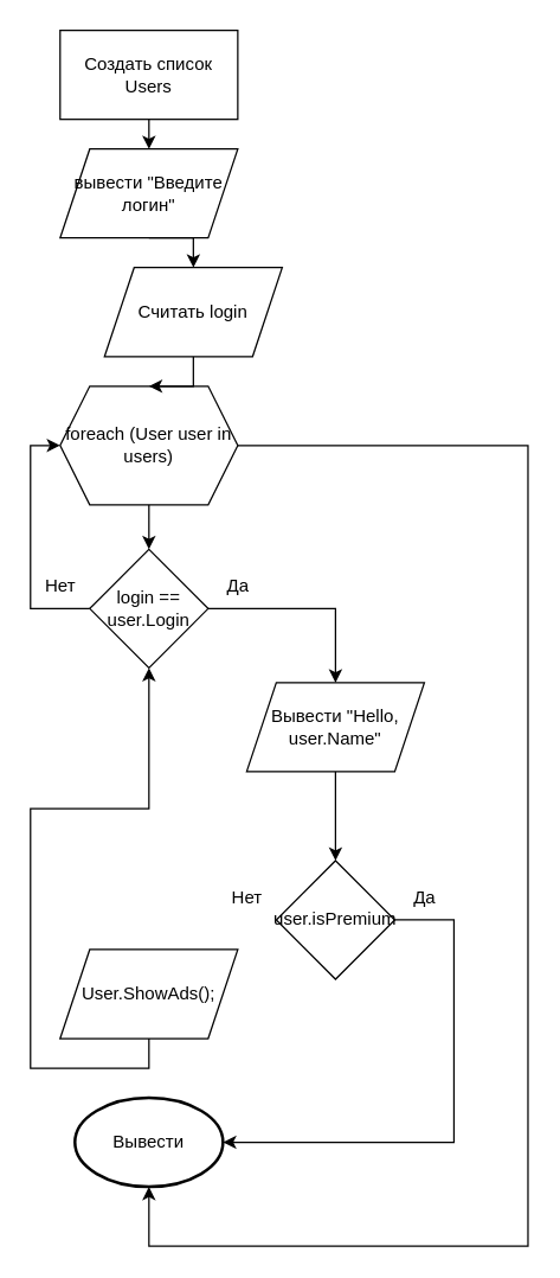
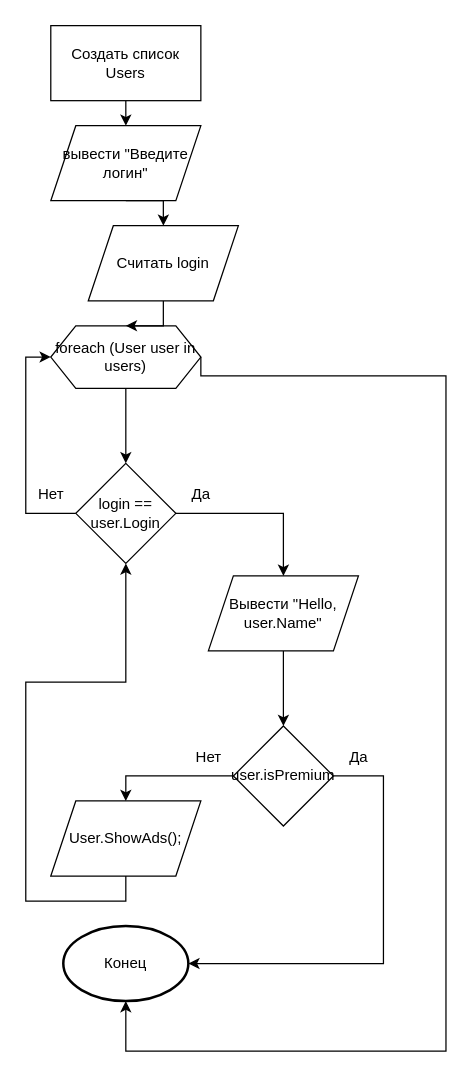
  <mxCell id="0" />
  <mxCell id="1" parent="0" />
- <mxCell id="2" value="Вывести" style="strokeWidth=2;html=1;shape=mxgraph.flowchart.start_1;whiteSpace=wrap;" vertex="1" parent="1"><mxGeometry x="50" y="740" width="100" height="60" as="geometry" /></mxCell>
+ <mxCell id="2" value="Конец" style="strokeWidth=2;html=1;shape=mxgraph.flowchart.start_1;whiteSpace=wrap;" vertex="1" parent="1"><mxGeometry x="50" y="740" width="100" height="60" as="geometry" /></mxCell>
  <mxCell id="3" style="edgeStyle=orthogonalEdgeStyle;rounded=0;orthogonalLoop=1;jettySize=auto;html=1;exitX=0.5;exitY=1;exitDx=0;exitDy=0;entryX=0.5;entryY=0;entryDx=0;entryDy=0;" edge="1" parent="1" source="4" target="6"><mxGeometry relative="1" as="geometry" /></mxCell>
  <mxCell id="4" value="Создать список Users" style="rounded=0;whiteSpace=wrap;html=1;" vertex="1" parent="1"><mxGeometry x="40" y="20" width="120" height="60" as="geometry" /></mxCell>
  <mxCell id="5" style="edgeStyle=orthogonalEdgeStyle;rounded=0;orthogonalLoop=1;jettySize=auto;html=1;exitX=0.5;exitY=1;exitDx=0;exitDy=0;entryX=0.5;entryY=0;entryDx=0;entryDy=0;" edge="1" parent="1" source="6" target="11"><mxGeometry relative="1" as="geometry" /></mxCell>
  <mxCell id="6" value="вывести &quot;Введите логин&quot;" style="shape=parallelogram;perimeter=parallelogramPerimeter;whiteSpace=wrap;html=1;fixedSize=1;" vertex="1" parent="1"><mxGeometry x="40" y="100" width="120" height="60" as="geometry" /></mxCell>
  <mxCell id="7" value="" style="edgeStyle=orthogonalEdgeStyle;rounded=0;orthogonalLoop=1;jettySize=auto;html=1;" edge="1" parent="1" source="9" target="14"><mxGeometry relative="1" as="geometry" /></mxCell>
  <mxCell id="8" style="edgeStyle=orthogonalEdgeStyle;rounded=0;orthogonalLoop=1;jettySize=auto;html=1;exitX=1;exitY=0.5;exitDx=0;exitDy=0;entryX=0.5;entryY=1;entryDx=0;entryDy=0;entryPerimeter=0;" edge="1" parent="1" source="9" target="2"><mxGeometry relative="1" as="geometry"><mxPoint x="446" y="620" as="targetPoint" /><Array as="points"><mxPoint x="356" y="300" /><mxPoint x="356" y="840" /><mxPoint x="100" y="840" /></Array></mxGeometry></mxCell>
- <mxCell id="9" value="foreach (User user in users)" style="shape=hexagon;perimeter=hexagonPerimeter2;whiteSpace=wrap;html=1;fixedSize=1;" vertex="1" parent="1"><mxGeometry x="40" y="260" width="120" height="80" as="geometry" /></mxCell>
+ <mxCell id="9" value="foreach (User user in users)" style="shape=hexagon;perimeter=hexagonPerimeter2;whiteSpace=wrap;html=1;fixedSize=1;" vertex="1" parent="1"><mxGeometry x="40" y="260" width="120" height="50" as="geometry" /></mxCell>
  <mxCell id="10" value="" style="edgeStyle=orthogonalEdgeStyle;rounded=0;orthogonalLoop=1;jettySize=auto;html=1;" edge="1" parent="1" source="11" target="9"><mxGeometry relative="1" as="geometry" /></mxCell>
  <mxCell id="11" value="Считать login" style="shape=parallelogram;perimeter=parallelogramPerimeter;whiteSpace=wrap;html=1;fixedSize=1;" vertex="1" parent="1"><mxGeometry x="70" y="180" width="120" height="60" as="geometry" /></mxCell>
  <mxCell id="12" style="edgeStyle=orthogonalEdgeStyle;rounded=0;orthogonalLoop=1;jettySize=auto;html=1;exitX=1;exitY=0.5;exitDx=0;exitDy=0;entryX=0.5;entryY=0;entryDx=0;entryDy=0;" edge="1" parent="1" source="14" target="16"><mxGeometry relative="1" as="geometry" /></mxCell>
  <mxCell id="13" style="edgeStyle=orthogonalEdgeStyle;rounded=0;orthogonalLoop=1;jettySize=auto;html=1;exitX=0;exitY=0.5;exitDx=0;exitDy=0;entryX=0;entryY=0.5;entryDx=0;entryDy=0;" edge="1" parent="1" source="14" target="9"><mxGeometry relative="1" as="geometry" /></mxCell>
  <mxCell id="14" value="login == user.Login" style="rhombus;whiteSpace=wrap;html=1;" vertex="1" parent="1"><mxGeometry x="60" y="370" width="80" height="80" as="geometry" /></mxCell>
  <mxCell id="15" style="edgeStyle=orthogonalEdgeStyle;rounded=0;orthogonalLoop=1;jettySize=auto;html=1;exitX=0.5;exitY=1;exitDx=0;exitDy=0;entryX=0.5;entryY=0;entryDx=0;entryDy=0;" edge="1" parent="1" source="16" target="19"><mxGeometry relative="1" as="geometry" /></mxCell>
  <mxCell id="16" value="Вывести &quot;Hello, user.Name&quot;" style="shape=parallelogram;perimeter=parallelogramPerimeter;whiteSpace=wrap;html=1;fixedSize=1;" vertex="1" parent="1"><mxGeometry x="166" y="460" width="120" height="60" as="geometry" /></mxCell>
+ <mxCell id="17" style="edgeStyle=orthogonalEdgeStyle;rounded=0;orthogonalLoop=1;jettySize=auto;html=1;exitX=0;exitY=0.5;exitDx=0;exitDy=0;entryX=0.5;entryY=0;entryDx=0;entryDy=0;" edge="1" parent="1" source="19" target="21"><mxGeometry relative="1" as="geometry" /></mxCell>
  <mxCell id="18" style="edgeStyle=orthogonalEdgeStyle;rounded=0;orthogonalLoop=1;jettySize=auto;html=1;exitX=1;exitY=0.5;exitDx=0;exitDy=0;entryX=1;entryY=0.5;entryDx=0;entryDy=0;entryPerimeter=0;" edge="1" parent="1" source="19" target="2"><mxGeometry relative="1" as="geometry"><Array as="points"><mxPoint x="306" y="620" /><mxPoint x="306" y="770" /></Array></mxGeometry></mxCell>
  <mxCell id="19" value="user.isPremium" style="rhombus;whiteSpace=wrap;html=1;" vertex="1" parent="1"><mxGeometry x="186" y="580" width="80" height="80" as="geometry" /></mxCell>
  <mxCell id="20" style="edgeStyle=orthogonalEdgeStyle;rounded=0;orthogonalLoop=1;jettySize=auto;html=1;exitX=0.5;exitY=1;exitDx=0;exitDy=0;" edge="1" parent="1" source="21" target="14"><mxGeometry relative="1" as="geometry" /></mxCell>
  <mxCell id="21" value="User.ShowAds();" style="shape=parallelogram;perimeter=parallelogramPerimeter;whiteSpace=wrap;html=1;fixedSize=1;" vertex="1" parent="1"><mxGeometry x="40" y="640" width="120" height="60" as="geometry" /></mxCell>
  <mxCell id="22" value="Нет" style="text;html=1;align=center;verticalAlign=middle;resizable=0;points=[];autosize=1;strokeColor=none;fillColor=none;" vertex="1" parent="1"><mxGeometry x="146" y="590" width="40" height="30" as="geometry" /></mxCell>
  <mxCell id="23" value="Да" style="text;html=1;align=center;verticalAlign=middle;resizable=0;points=[];autosize=1;strokeColor=none;fillColor=none;" vertex="1" parent="1"><mxGeometry x="266" y="590" width="40" height="30" as="geometry" /></mxCell>
  <mxCell id="24" value="Да" style="text;html=1;align=center;verticalAlign=middle;resizable=0;points=[];autosize=1;strokeColor=none;fillColor=none;" vertex="1" parent="1"><mxGeometry x="140" y="380" width="40" height="30" as="geometry" /></mxCell>
  <mxCell id="25" value="Нет" style="text;html=1;align=center;verticalAlign=middle;resizable=0;points=[];autosize=1;strokeColor=none;fillColor=none;" vertex="1" parent="1"><mxGeometry x="20" y="380" width="40" height="30" as="geometry" /></mxCell>
